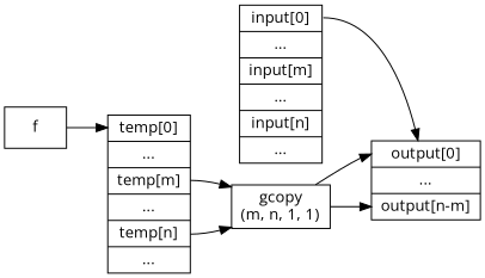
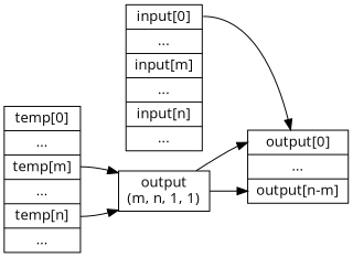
  digraph {
    fontname="Open Sans"
    rankdir=LR
    node [fontname="Open Sans" shape=record]
    edge [fontname="Open Sans"]
    n1 [label="<p0> input[0] | ... | <p1> input[m] | ... | <p2> input[n] | ..."]
    n2 [label="<p0> output[0] | ... | <p1> output[n-m]"]
-   n3 [label=f]
    n4 [label="<p0> temp[0] | ... | <p1> temp[m] | ... | <p2> temp[n] | ..."]
-   n5 [label="gcopy\n(m, n, 1, 1)"]
+   n5 [label="output\n(m, n, 1, 1)"]
    n1 -> n2 [tailport=p0]
-   n3 -> n4 [headport=p0]
    n4 -> n5 [tailport=p1]
    n4 -> n5 [tailport=p2]
    n5 -> n2 [headport=p0]
    n5 -> n2 [headport=p1]
  }
